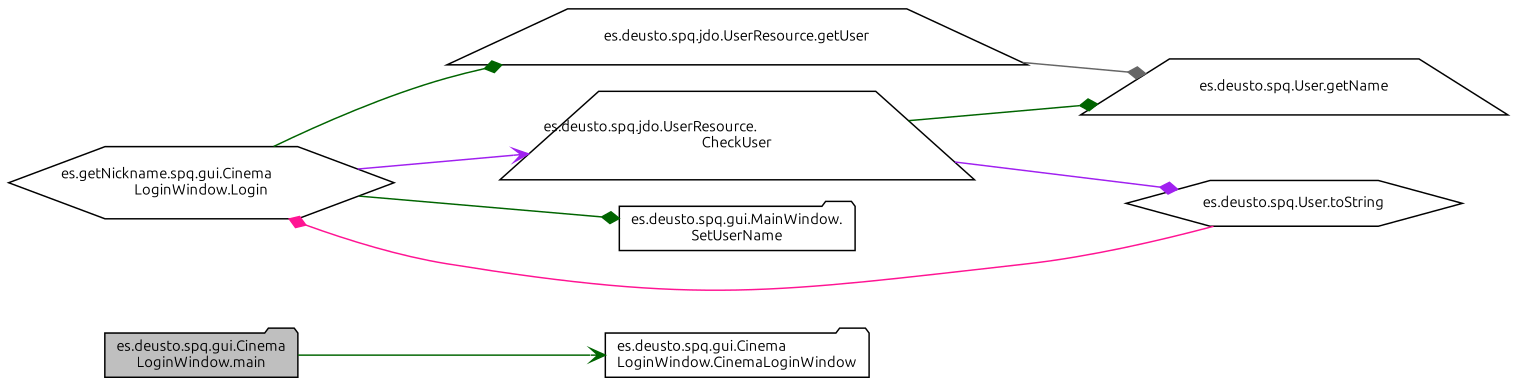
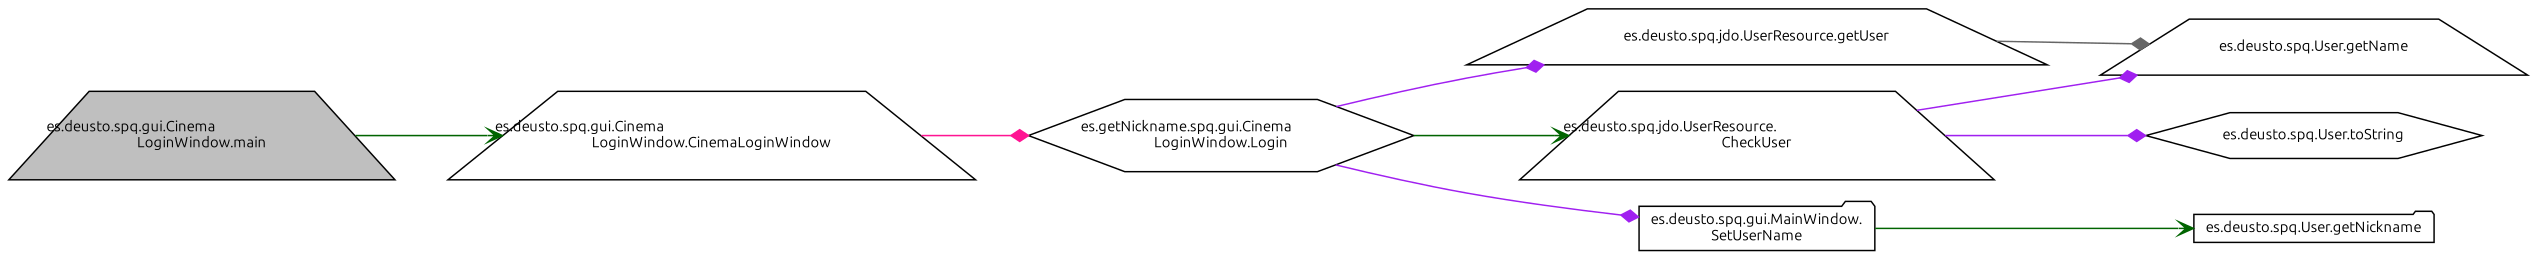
  digraph {
    fontname=Ubuntu
    rankdir=LR
    node [color=black fillcolor=white fontname=Ubuntu fontsize=10 shape=trapezium style=filled]
    edge [arrowhead=diamond color=darkgreen fontname=Ubuntu fontsize=10 labelfontname=Helvetica labelfontsize=10 style=solid]
-   n1 [fillcolor=grey75 fontcolor=black height=0.2 label="es.deusto.spq.gui.Cinema\lLoginWindow.main" shape=folder width=0.4]
-   n2 [height=0.2 label="es.deusto.spq.gui.Cinema\lLoginWindow.CinemaLoginWindow" shape=folder width=0.4]
+   n1 [fillcolor=grey75 fontcolor=black height=0.2 label="es.deusto.spq.gui.Cinema\lLoginWindow.main" width=0.4]
+   n2 [height=0.2 label="es.deusto.spq.gui.Cinema\lLoginWindow.CinemaLoginWindow" width=0.4]
    n3 [height=0.2 label="es.getNickname.spq.gui.Cinema\lLoginWindow.Login" shape=hexagon width=0.4]
    n4 [height=0.2 label="es.deusto.spq.jdo.UserResource.\lCheckUser" width=0.4]
    n5 [height=0.2 label="es.deusto.spq.jdo.UserResource.getUser" width=0.4]
    n6 [height=0.2 label="es.deusto.spq.gui.MainWindow.\lSetUserName" shape=folder width=0.4]
    n7 [height=0.2 label="es.deusto.spq.User.getName" width=0.4]
    n8 [height=0.2 label="es.deusto.spq.User.toString" shape=hexagon width=0.4]
+   n9 [height=0.2 label="es.deusto.spq.User.getNickname" shape=folder width=0.4]
    n1 -> n2 [arrowhead=vee]
-   n8 -> n3 [color=deeppink]
-   n3 -> n4 [arrowhead=vee color=purple]
-   n3 -> n5
-   n3 -> n6
-   n4 -> n7
+   n2 -> n3 [color=deeppink]
+   n3 -> n4 [arrowhead=vee]
+   n3 -> n5 [color=purple]
+   n3 -> n6 [color=purple]
+   n4 -> n7 [color=purple]
    n4 -> n8 [color=purple]
    n5 -> n7 [color=gray40]
+   n6 -> n9 [arrowhead=vee]
  }
